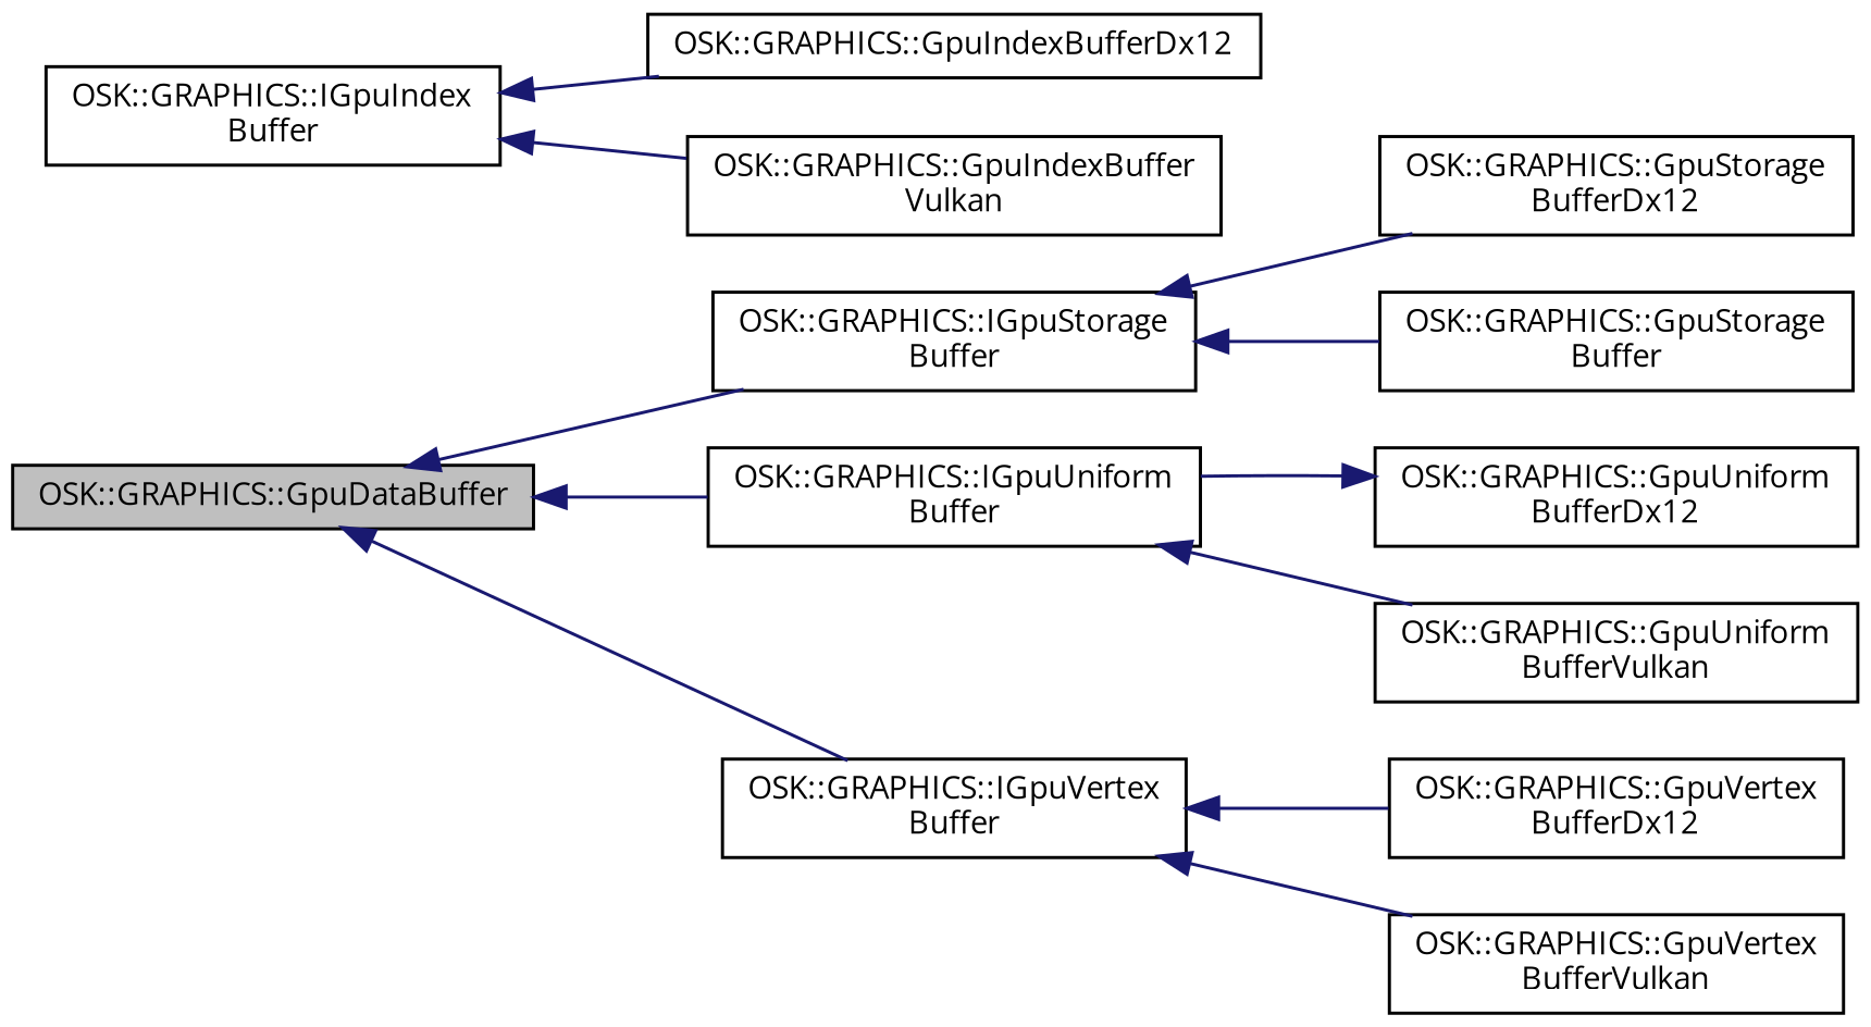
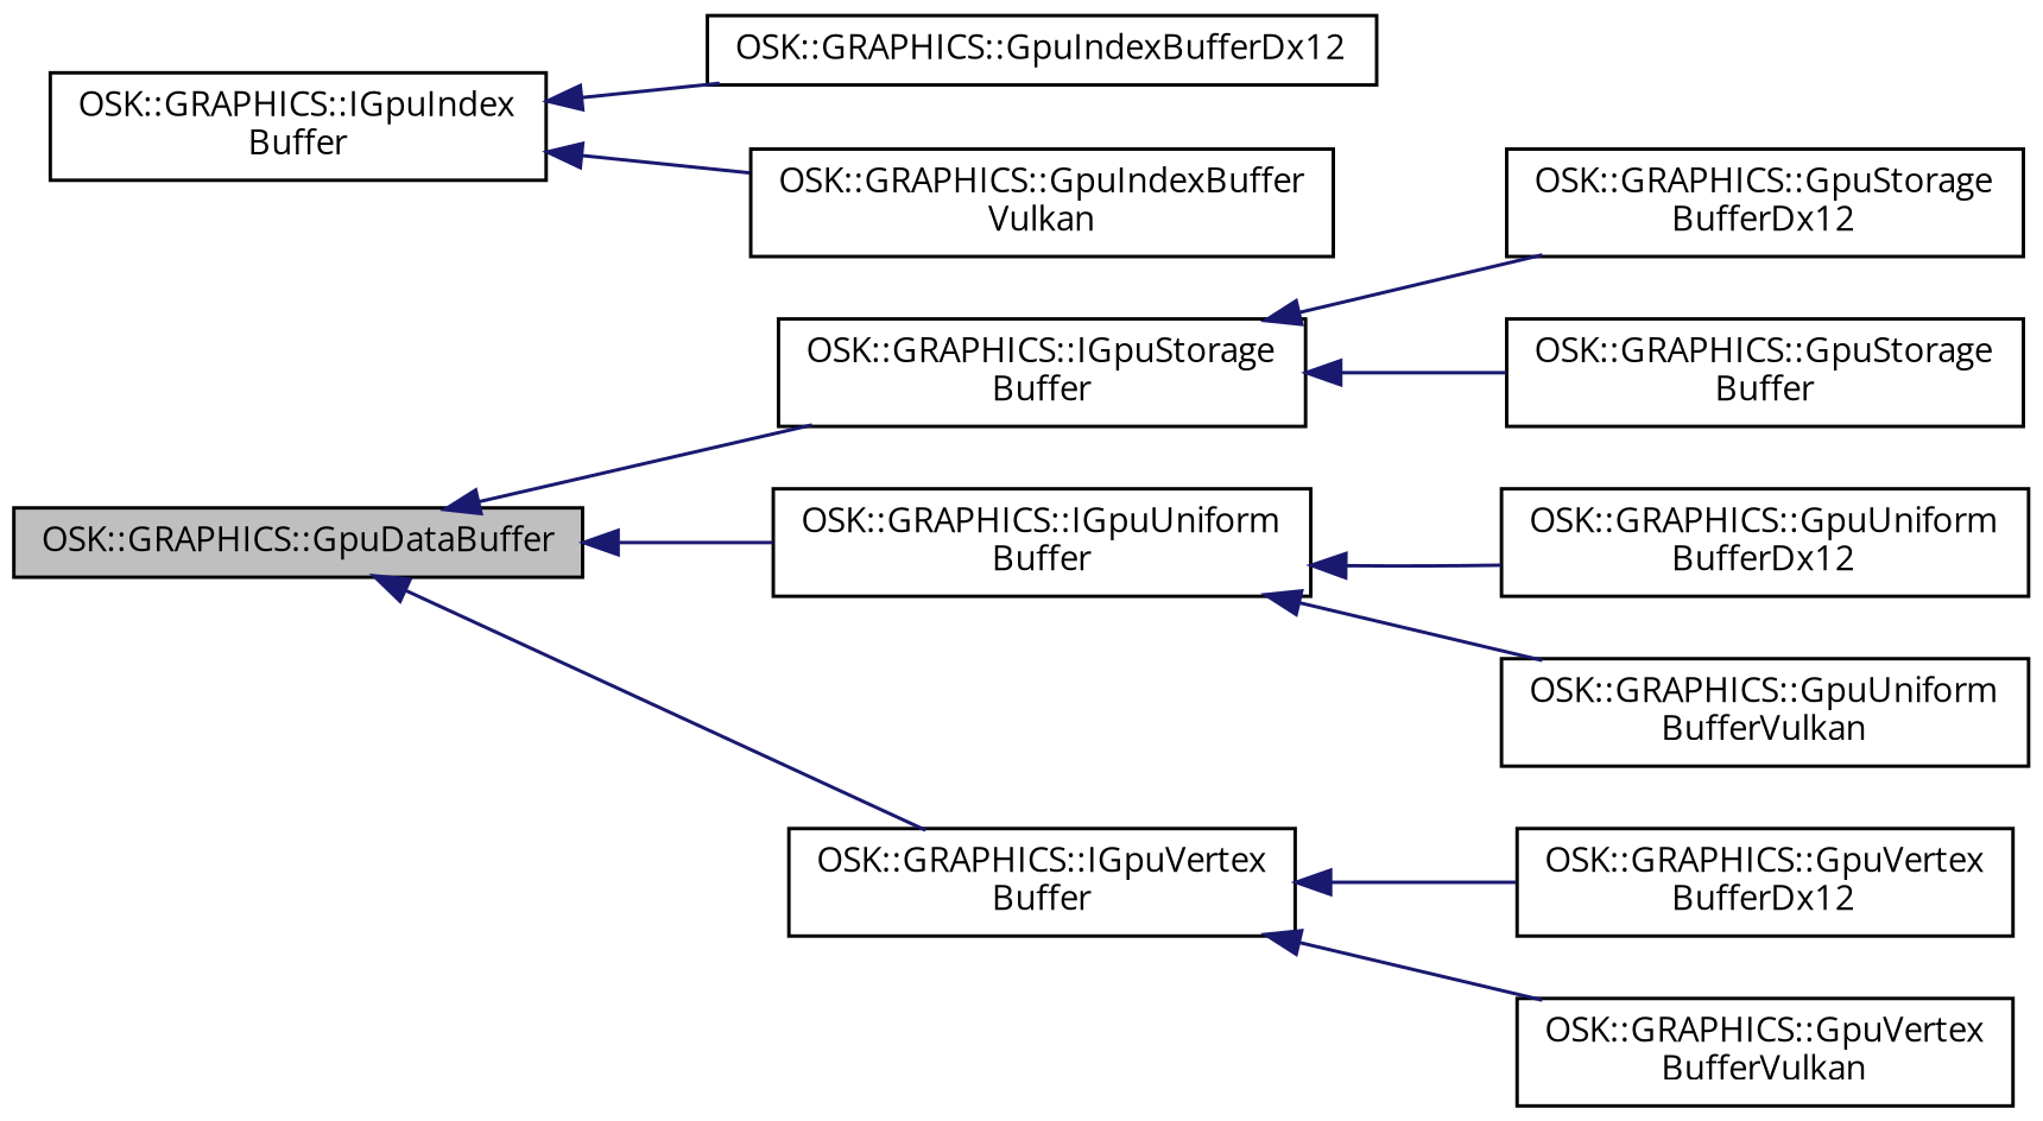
  digraph {
    fontname="Open Sans"
    rankdir=LR
    node [color=black fillcolor=white fontname="Open Sans" fontsize=10 shape=record style=filled]
    edge [color=midnightblue dir=back fontname="Open Sans" fontsize=10 labelfontname=Helvetica labelfontsize=10 style=solid]
    n1 [fillcolor=grey75 fontcolor=black height=0.2 label="OSK::GRAPHICS::GpuDataBuffer" width=0.4]
    n2 [height=0.2 label="OSK::GRAPHICS::IGpuStorage\lBuffer" width=0.4]
    n3 [height=0.2 label="OSK::GRAPHICS::IGpuUniform\lBuffer" width=0.4]
    n4 [height=0.2 label="OSK::GRAPHICS::IGpuVertex\lBuffer" width=0.4]
    n5 [height=0.2 label="OSK::GRAPHICS::IGpuIndex\lBuffer" width=0.4]
    n6 [height=0.2 label="OSK::GRAPHICS::GpuIndexBufferDx12" width=0.4]
    n7 [height=0.2 label="OSK::GRAPHICS::GpuIndexBuffer\lVulkan" width=0.4]
    n8 [height=0.2 label="OSK::GRAPHICS::GpuStorage\lBufferDx12" width=0.4]
    n9 [height=0.2 label="OSK::GRAPHICS::GpuStorage\lBuffer" width=0.4]
    n10 [height=0.2 label="OSK::GRAPHICS::GpuUniform\lBufferDx12" width=0.4]
    n11 [height=0.2 label="OSK::GRAPHICS::GpuUniform\lBufferVulkan" width=0.4]
    n12 [height=0.2 label="OSK::GRAPHICS::GpuVertex\lBufferDx12" width=0.4]
    n13 [height=0.2 label="OSK::GRAPHICS::GpuVertex\lBufferVulkan" width=0.4]
    n1 -> n2
    n1 -> n3
    n1 -> n4
    n2 -> n8
    n2 -> n9
-   n10 -> n3
+   n3 -> n10
    n3 -> n11
    n4 -> n12
    n4 -> n13
    n5 -> n6
    n5 -> n7
  }
